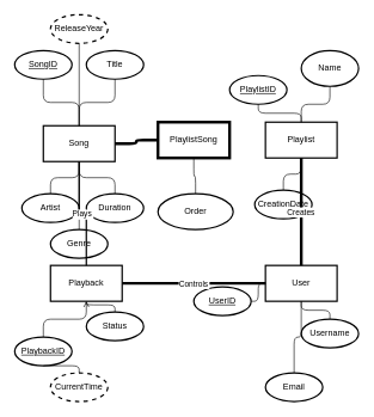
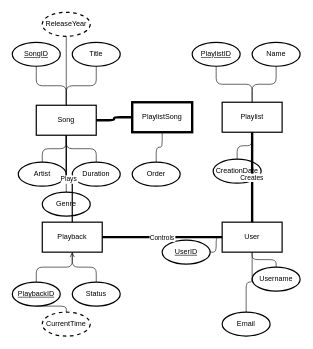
  <mxCell id="0" />
  <mxCell id="1" parent="0" />
  <mxCell id="2" value="Song" style="shape=rectangle;whiteSpace=wrap;strokeWidth=2;" vertex="1" parent="1"><mxGeometry x="60" y="175" width="100" height="50" as="geometry" /></mxCell>
  <mxCell id="3" value="SongID" style="shape=ellipse;whiteSpace=wrap;strokeWidth=2;fontStyle=4;" vertex="1" parent="1"><mxGeometry x="20" y="70" width="80" height="40" as="geometry" /></mxCell>
  <mxCell id="4" value="Title" style="shape=ellipse;whiteSpace=wrap;strokeWidth=2;" vertex="1" parent="1"><mxGeometry x="120" y="70" width="80" height="40" as="geometry" /></mxCell>
  <mxCell id="5" value="Artist" style="shape=ellipse;whiteSpace=wrap;strokeWidth=2;" vertex="1" parent="1"><mxGeometry x="30" y="270" width="80" height="40" as="geometry" /></mxCell>
  <mxCell id="6" value="Duration" style="shape=ellipse;whiteSpace=wrap;strokeWidth=2;" vertex="1" parent="1"><mxGeometry x="120" y="270" width="80" height="40" as="geometry" /></mxCell>
  <mxCell id="7" value="Genre" style="shape=ellipse;whiteSpace=wrap;strokeWidth=2;" vertex="1" parent="1"><mxGeometry x="70" y="320" width="80" height="40" as="geometry" /></mxCell>
  <mxCell id="8" value="ReleaseYear" style="shape=ellipse;whiteSpace=wrap;strokeWidth=2;dashed=1;" vertex="1" parent="1"><mxGeometry x="70" y="20" width="80" height="40" as="geometry" /></mxCell>
  <mxCell id="9" value="" style="edgeStyle=orthogonalEdgeStyle;startArrow=none;endArrow=none;" edge="1" parent="1" source="3" target="2"><mxGeometry relative="1" as="geometry" /></mxCell>
  <mxCell id="10" value="" style="edgeStyle=orthogonalEdgeStyle;startArrow=none;endArrow=none;" edge="1" parent="1" source="4" target="2"><mxGeometry relative="1" as="geometry" /></mxCell>
  <mxCell id="11" value="" style="edgeStyle=orthogonalEdgeStyle;startArrow=none;endArrow=none;" edge="1" parent="1" source="5" target="2"><mxGeometry relative="1" as="geometry" /></mxCell>
  <mxCell id="12" value="" style="edgeStyle=orthogonalEdgeStyle;startArrow=none;endArrow=none;" edge="1" parent="1" source="6" target="2"><mxGeometry relative="1" as="geometry" /></mxCell>
  <mxCell id="13" value="" style="edgeStyle=orthogonalEdgeStyle;startArrow=none;endArrow=none;" edge="1" parent="1" source="7" target="2"><mxGeometry relative="1" as="geometry" /></mxCell>
  <mxCell id="14" value="" style="edgeStyle=orthogonalEdgeStyle;startArrow=none;endArrow=none;" edge="1" parent="1" source="8" target="2"><mxGeometry relative="1" as="geometry" /></mxCell>
  <mxCell id="15" value="Playlist" style="shape=rectangle;whiteSpace=wrap;strokeWidth=2;" vertex="1" parent="1"><mxGeometry x="370" y="170" width="100" height="50" as="geometry" /></mxCell>
- <mxCell id="16" value="PlaylistID" style="shape=ellipse;whiteSpace=wrap;strokeWidth=2;fontStyle=4;" vertex="1" parent="1"><mxGeometry x="320" y="105" width="80" height="40" as="geometry" /></mxCell>
- <mxCell id="17" value="Name" style="shape=ellipse;whiteSpace=wrap;strokeWidth=2;" vertex="1" parent="1"><mxGeometry x="420" y="70" width="80" height="50" as="geometry" /></mxCell>
+ <mxCell id="16" value="PlaylistID" style="shape=ellipse;whiteSpace=wrap;strokeWidth=2;fontStyle=4;" vertex="1" parent="1"><mxGeometry x="320" y="70" width="80" height="40" as="geometry" /></mxCell>
+ <mxCell id="17" value="Name" style="shape=ellipse;whiteSpace=wrap;strokeWidth=2;" vertex="1" parent="1"><mxGeometry x="420" y="70" width="80" height="40" as="geometry" /></mxCell>
  <mxCell id="18" value="CreationDate" style="shape=ellipse;whiteSpace=wrap;strokeWidth=2;" vertex="1" parent="1"><mxGeometry x="355" y="265" width="80" height="40" as="geometry" /></mxCell>
  <mxCell id="19" value="" style="edgeStyle=orthogonalEdgeStyle;startArrow=none;endArrow=none;" edge="1" parent="1" source="16" target="15"><mxGeometry relative="1" as="geometry" /></mxCell>
  <mxCell id="20" value="" style="edgeStyle=orthogonalEdgeStyle;startArrow=none;endArrow=none;" edge="1" parent="1" source="17" target="15"><mxGeometry relative="1" as="geometry" /></mxCell>
  <mxCell id="21" value="" style="edgeStyle=orthogonalEdgeStyle;startArrow=none;endArrow=none;" edge="1" parent="1" source="18" target="15"><mxGeometry relative="1" as="geometry" /></mxCell>
  <mxCell id="22" value="User" style="shape=rectangle;whiteSpace=wrap;strokeWidth=2;" vertex="1" parent="1"><mxGeometry x="370" y="370" width="100" height="50" as="geometry" /></mxCell>
  <mxCell id="23" value="UserID" style="shape=ellipse;whiteSpace=wrap;strokeWidth=2;fontStyle=4;" vertex="1" parent="1"><mxGeometry x="270" y="400" width="80" height="40" as="geometry" /></mxCell>
  <mxCell id="24" value="Username" style="shape=ellipse;whiteSpace=wrap;strokeWidth=2;" vertex="1" parent="1"><mxGeometry x="420" y="445" width="80" height="40" as="geometry" /></mxCell>
  <mxCell id="25" value="Email" style="shape=ellipse;whiteSpace=wrap;strokeWidth=2;" vertex="1" parent="1"><mxGeometry x="370" y="520" width="80" height="40" as="geometry" /></mxCell>
  <mxCell id="26" value="" style="edgeStyle=orthogonalEdgeStyle;startArrow=none;endArrow=none;" edge="1" parent="1" source="23" target="22"><mxGeometry relative="1" as="geometry" /></mxCell>
  <mxCell id="27" value="" style="edgeStyle=orthogonalEdgeStyle;startArrow=none;endArrow=none;" edge="1" parent="1" source="24" target="22"><mxGeometry relative="1" as="geometry" /></mxCell>
  <mxCell id="28" value="" style="edgeStyle=orthogonalEdgeStyle;startArrow=none;endArrow=none;" edge="1" parent="1" source="25" target="22"><mxGeometry relative="1" as="geometry" /></mxCell>
  <mxCell id="29" value="Playback" style="shape=rectangle;whiteSpace=wrap;strokeWidth=2;" vertex="1" parent="1"><mxGeometry x="70" y="370" width="100" height="50" as="geometry" /></mxCell>
  <mxCell id="30" value="PlaybackID" style="shape=ellipse;whiteSpace=wrap;strokeWidth=2;fontStyle=4;" vertex="1" parent="1"><mxGeometry x="20" y="470" width="80" height="40" as="geometry" /></mxCell>
- <mxCell id="31" value="Status" style="shape=ellipse;whiteSpace=wrap;strokeWidth=2;" vertex="1" parent="1"><mxGeometry x="120" y="435" width="80" height="40" as="geometry" /></mxCell>
+ <mxCell id="31" value="Status" style="shape=ellipse;whiteSpace=wrap;strokeWidth=2;" vertex="1" parent="1"><mxGeometry x="120" y="470" width="80" height="40" as="geometry" /></mxCell>
  <mxCell id="32" value="CurrentTime" style="shape=ellipse;whiteSpace=wrap;strokeWidth=2;dashed=1;" vertex="1" parent="1"><mxGeometry x="70" y="520" width="80" height="40" as="geometry" /></mxCell>
  <mxCell id="33" value="" style="edgeStyle=orthogonalEdgeStyle;startArrow=none;endArrow=none;" edge="1" parent="1" source="30" target="29"><mxGeometry relative="1" as="geometry" /></mxCell>
  <mxCell id="34" value="" style="edgeStyle=orthogonalEdgeStyle;startArrow=none;endArrow=open;" edge="1" parent="1" source="31" target="29"><mxGeometry relative="1" as="geometry" /></mxCell>
  <mxCell id="35" value="" style="edgeStyle=orthogonalEdgeStyle;startArrow=none;endArrow=none;" edge="1" parent="1" source="32" target="30"><mxGeometry relative="1" as="geometry" /></mxCell>
  <mxCell id="36" value="PlaylistSong" style="shape=rectangle;whiteSpace=wrap;strokeWidth=4;" vertex="1" parent="1"><mxGeometry x="220" y="170" width="100" height="50" as="geometry" /></mxCell>
- <mxCell id="37" value="Order" style="shape=ellipse;whiteSpace=wrap;strokeWidth=2;" vertex="1" parent="1"><mxGeometry x="220" y="270" width="105" height="50" as="geometry" /></mxCell>
+ <mxCell id="37" value="Order" style="shape=ellipse;whiteSpace=wrap;strokeWidth=2;" vertex="1" parent="1"><mxGeometry x="220" y="270" width="80" height="40" as="geometry" /></mxCell>
  <mxCell id="38" value="" style="edgeStyle=orthogonalEdgeStyle;startArrow=none;endArrow=none;" edge="1" parent="1" source="37" target="36"><mxGeometry relative="1" as="geometry" /></mxCell>
  <mxCell id="39" value="Creates" style="edgeStyle=orthogonalEdgeStyle;startArrow=none;endArrow=crowFootMany;endFill=1;strokeWidth=4;" edge="1" parent="1" source="22" target="15"><mxGeometry relative="1" as="geometry" /></mxCell>
  <mxCell id="40" value="" style="edgeStyle=orthogonalEdgeStyle;startArrow=none;endArrow=crowFootMany;endFill=1;strokeWidth=4;" edge="1" parent="1" source="2" target="36"><mxGeometry relative="1" as="geometry" /></mxCell>
  <mxCell id="41" value="Plays" style="edgeStyle=orthogonalEdgeStyle;startArrow=none;endArrow=none;strokeWidth=2;" edge="1" parent="1" source="29" target="2"><mxGeometry relative="1" as="geometry" /></mxCell>
  <mxCell id="42" value="Controls" style="edgeStyle=orthogonalEdgeStyle;startArrow=none;endArrow=crowFootMany;endFill=1;strokeWidth=4;" edge="1" parent="1" source="22" target="29"><mxGeometry relative="1" as="geometry" /></mxCell>
